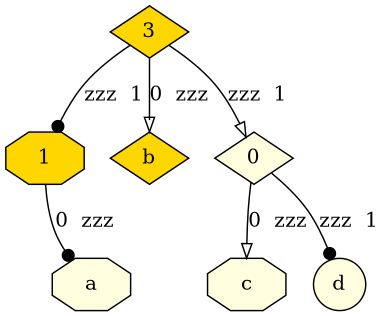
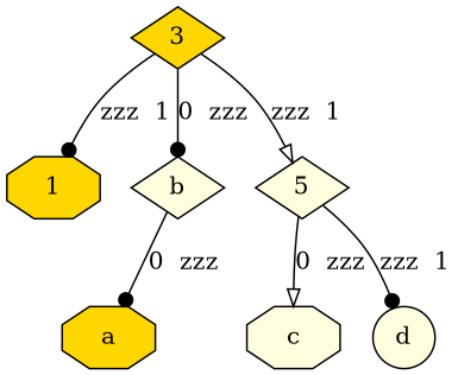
  digraph {
    node [fillcolor=lightyellow shape=octagon style=filled]
    edge [arrowhead=dot]
-   n1 [label=a]
+   n1 [fillcolor=gold label=a]
    1 [fillcolor=gold]
    3 [fillcolor=gold shape=diamond]
-   n4 [fillcolor=gold label=b shape=diamond]
-   5 [shape=diamond label=0]
+   n4 [label=b shape=diamond]
+   5 [shape=diamond]
    n6 [label=c]
    n7 [label=d shape=circle]
-   1 -> n1 [label="0  zzz"]
+   n4 -> n1 [label="0  zzz"]
    3 -> 1 [label="zzz  1"]
-   3 -> n4 [arrowhead=onormal label="0  zzz"]
+   3 -> n4 [label="0  zzz"]
    3 -> 5 [arrowhead=onormal label="zzz  1"]
    5 -> n6 [arrowhead=onormal label="0  zzz"]
    5 -> n7 [label="zzz  1"]
  }
